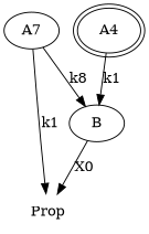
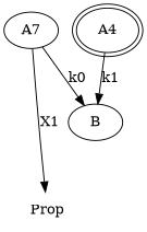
  digraph {
    node [peripheries=1]
    n1 [label=B]
    Prop [peripheries=0]
    n3 [label=A7]
    n4 [label=A4 peripheries=2]
-   n1 -> Prop [label=X0]
-   n3 -> n1 [label=k8]
-   n3 -> Prop [label=k1]
+   n3 -> n1 [label=k0]
+   n3 -> Prop [label=X1]
    n4 -> n1 [label=k1]
  }
